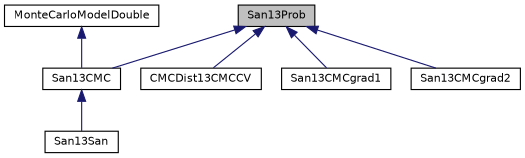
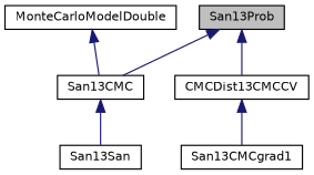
  digraph {
    node [color=black fontname=Helvetica fontsize=10 shape=record]
    edge [color=midnightblue dir=back fontname=Helvetica fontsize=10 labelfontname=Helvetica labelfontsize=10 style=solid]
    n1 [fillcolor=grey75 fontcolor=black height=0.2 label=San13Prob style=filled width=0.4]
    n2 [height=0.2 label=San13CMC width=0.4]
    n3 [height=0.2 label=CMCDist13CMCCV width=0.4]
    n4 [height=0.2 label=San13CMCgrad1 width=0.4]
-   n5 [height=0.2 label=San13CMCgrad2 width=0.4]
    n6 [height=0.2 label=San13San width=0.4]
    n7 [height=0.2 label=MonteCarloModelDouble width=0.4]
    n1 -> n2
    n1 -> n3
-   n1 -> n4
-   n1 -> n5
+   n3 -> n4
    n2 -> n6
    n7 -> n2
  }
